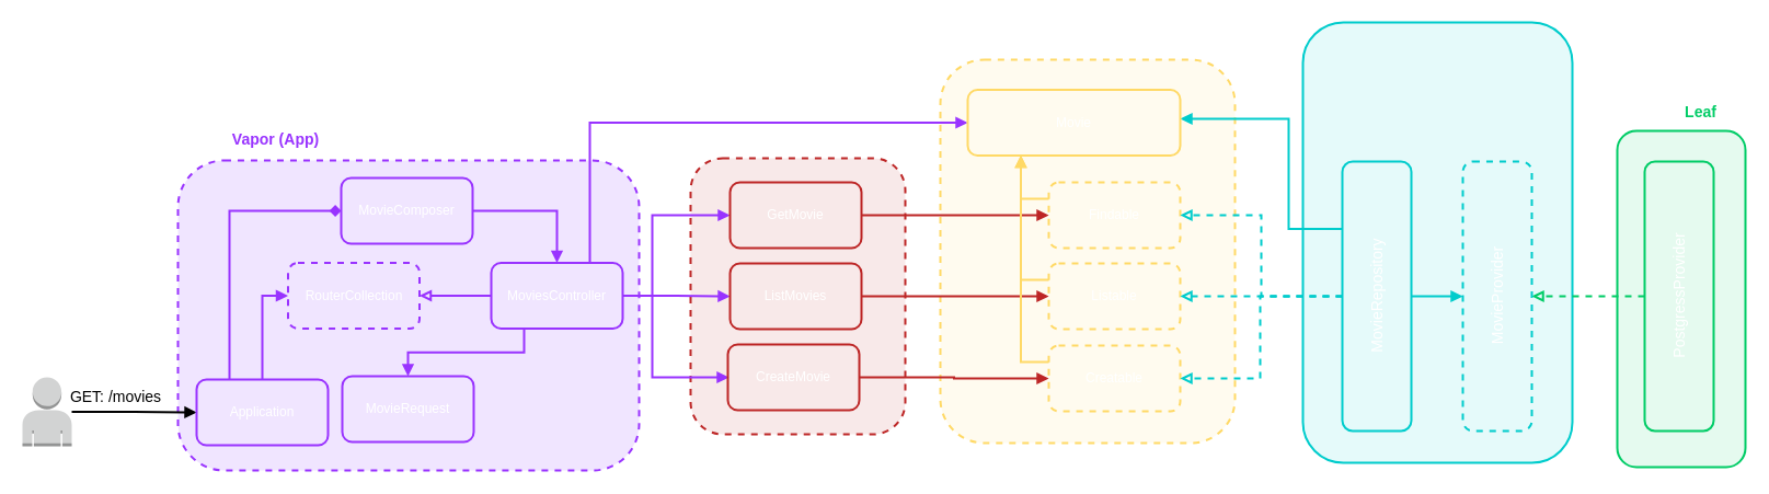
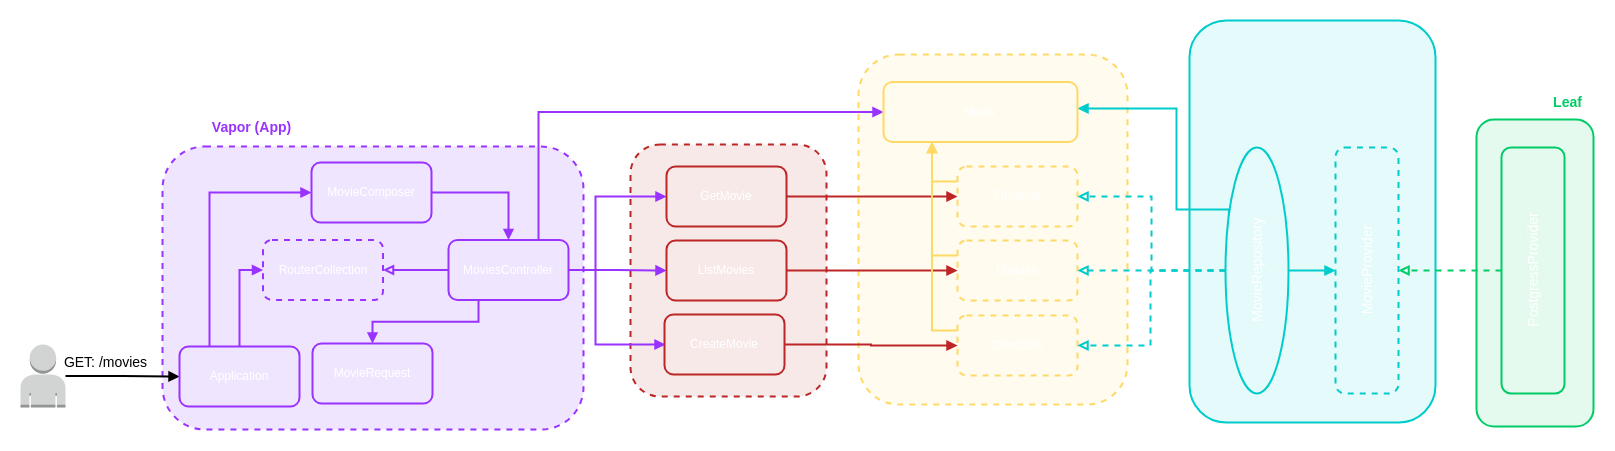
  <mxCell id="0" />
  <mxCell id="1" parent="0" />
  <mxCell id="2" value="" style="rounded=1;whiteSpace=wrap;html=1;strokeWidth=2;fillColor=#FFD966;fontColor=#ffffff;strokeColor=#FFD966;dashed=1;fillOpacity=10;" vertex="1" parent="1"><mxGeometry x="858" y="54" width="269" height="350" as="geometry" /></mxCell>
  <mxCell id="3" value="" style="rounded=1;whiteSpace=wrap;html=1;fontSize=14;fontColor=#ffffff;strokeColor=#00CC66;strokeWidth=2;fillColor=#00CC66;horizontal=0;fillOpacity=10;" vertex="1" parent="1"><mxGeometry x="1476" y="119" width="117" height="307" as="geometry" /></mxCell>
  <mxCell id="4" value="" style="rounded=1;whiteSpace=wrap;html=1;fontSize=14;fontColor=#ffffff;strokeColor=#00CCCC;strokeWidth=2;fillColor=#00CCCC;horizontal=0;fillOpacity=10;" vertex="1" parent="1"><mxGeometry x="1189" y="20" width="246" height="402" as="geometry" /></mxCell>
  <mxCell id="5" value="" style="rounded=1;whiteSpace=wrap;html=1;strokeWidth=2;fillColor=#BD2626;fontColor=#ffffff;strokeColor=#BD2626;dashed=1;fillOpacity=10;" vertex="1" parent="1"><mxGeometry x="630" y="144" width="196" height="252" as="geometry" /></mxCell>
  <mxCell id="6" value="" style="rounded=1;whiteSpace=wrap;html=1;fontSize=14;strokeWidth=2;fillColor=#6a00ff;dashed=1;fontColor=#ffffff;strokeColor=#9933FF;fillOpacity=10;" vertex="1" parent="1"><mxGeometry x="162" y="146" width="421" height="283" as="geometry" /></mxCell>
  <mxCell id="7" style="edgeStyle=orthogonalEdgeStyle;rounded=0;orthogonalLoop=1;jettySize=auto;html=1;entryX=0;entryY=0.5;entryDx=0;entryDy=0;endArrow=block;endFill=1;strokeWidth=2;" edge="1" parent="1" source="9" target="12"><mxGeometry relative="1" as="geometry" /></mxCell>
  <mxCell id="8" value="&lt;font style=&quot;font-size: 14px;&quot;&gt;GET: /movies&lt;/font&gt;" style="edgeLabel;html=1;align=center;verticalAlign=middle;resizable=0;points=[];" vertex="1" connectable="0" parent="7"><mxGeometry x="-0.014" y="1" relative="1" as="geometry"><mxPoint x="-17" y="-13" as="offset" /></mxGeometry></mxCell>
  <mxCell id="9" value="" style="outlineConnect=0;dashed=0;verticalLabelPosition=bottom;verticalAlign=top;align=center;html=1;shape=mxgraph.aws3.user;fillColor=#D2D3D3;gradientColor=none;strokeWidth=2;" vertex="1" parent="1"><mxGeometry x="20" y="344" width="45" height="63" as="geometry" /></mxCell>
- <mxCell id="10" style="edgeStyle=orthogonalEdgeStyle;rounded=0;orthogonalLoop=1;jettySize=auto;html=1;exitX=0.25;exitY=0;exitDx=0;exitDy=0;entryX=0;entryY=0.5;entryDx=0;entryDy=0;fontSize=14;fontColor=#00CCCC;endArrow=diamond;endFill=1;strokeColor=#9933FF;strokeWidth=2;" edge="1" parent="1" source="12" target="46"><mxGeometry relative="1" as="geometry" /></mxCell>
+ <mxCell id="10" style="edgeStyle=orthogonalEdgeStyle;rounded=0;orthogonalLoop=1;jettySize=auto;html=1;exitX=0.25;exitY=0;exitDx=0;exitDy=0;entryX=0;entryY=0.5;entryDx=0;entryDy=0;fontSize=14;fontColor=#00CCCC;endArrow=block;endFill=1;strokeColor=#9933FF;strokeWidth=2;" edge="1" parent="1" source="12" target="46"><mxGeometry relative="1" as="geometry" /></mxCell>
  <mxCell id="11" style="edgeStyle=orthogonalEdgeStyle;rounded=0;orthogonalLoop=1;jettySize=auto;html=1;exitX=0.5;exitY=0;exitDx=0;exitDy=0;entryX=0;entryY=0.5;entryDx=0;entryDy=0;fontSize=14;fontColor=#00CCCC;endArrow=block;endFill=1;strokeColor=#9933FF;strokeWidth=2;" edge="1" parent="1" source="12" target="47"><mxGeometry relative="1" as="geometry" /></mxCell>
  <mxCell id="12" value="Application" style="rounded=1;whiteSpace=wrap;html=1;strokeWidth=2;fillColor=none;fontColor=#ffffff;strokeColor=#9933FF;" vertex="1" parent="1"><mxGeometry x="179" y="346" width="120" height="60" as="geometry" /></mxCell>
  <mxCell id="13" style="edgeStyle=orthogonalEdgeStyle;rounded=0;orthogonalLoop=1;jettySize=auto;html=1;exitX=1;exitY=0.5;exitDx=0;exitDy=0;entryX=0;entryY=0.5;entryDx=0;entryDy=0;fontSize=14;fontColor=#9933FF;endArrow=block;endFill=1;strokeColor=#9933FF;strokeWidth=2;" edge="1" parent="1" source="19" target="22"><mxGeometry relative="1" as="geometry" /></mxCell>
  <mxCell id="14" style="edgeStyle=orthogonalEdgeStyle;rounded=0;orthogonalLoop=1;jettySize=auto;html=1;exitX=1;exitY=0.5;exitDx=0;exitDy=0;entryX=0;entryY=0.5;entryDx=0;entryDy=0;fontSize=14;fontColor=#9933FF;endArrow=block;endFill=1;strokeColor=#9933FF;strokeWidth=2;" edge="1" parent="1" source="19" target="26"><mxGeometry relative="1" as="geometry"><Array as="points"><mxPoint x="595" y="269" /><mxPoint x="595" y="196" /></Array></mxGeometry></mxCell>
  <mxCell id="15" style="edgeStyle=orthogonalEdgeStyle;rounded=0;orthogonalLoop=1;jettySize=auto;html=1;exitX=1;exitY=0.5;exitDx=0;exitDy=0;entryX=0;entryY=0.5;entryDx=0;entryDy=0;fontSize=14;fontColor=#9933FF;endArrow=block;endFill=1;strokeColor=#9933FF;strokeWidth=2;" edge="1" parent="1" source="19"><mxGeometry relative="1" as="geometry"><mxPoint x="529" y="269.5" as="sourcePoint" /><mxPoint x="665" y="344" as="targetPoint" /><Array as="points"><mxPoint x="595" y="270" /><mxPoint x="595" y="344" /></Array></mxGeometry></mxCell>
  <mxCell id="16" style="edgeStyle=orthogonalEdgeStyle;rounded=0;orthogonalLoop=1;jettySize=auto;html=1;exitX=0.75;exitY=0;exitDx=0;exitDy=0;entryX=0;entryY=0.5;entryDx=0;entryDy=0;fontSize=14;fontColor=#00CCCC;endArrow=block;endFill=1;strokeColor=#9933FF;strokeWidth=2;" edge="1" parent="1" source="19" target="43"><mxGeometry relative="1" as="geometry" /></mxCell>
  <mxCell id="17" style="edgeStyle=orthogonalEdgeStyle;rounded=0;orthogonalLoop=1;jettySize=auto;html=1;exitX=0.25;exitY=1;exitDx=0;exitDy=0;entryX=0.5;entryY=0;entryDx=0;entryDy=0;fontSize=14;fontColor=#00CCCC;endArrow=block;endFill=1;strokeColor=#9933FF;strokeWidth=2;" edge="1" parent="1" source="19" target="44"><mxGeometry relative="1" as="geometry" /></mxCell>
  <mxCell id="18" style="edgeStyle=orthogonalEdgeStyle;rounded=0;orthogonalLoop=1;jettySize=auto;html=1;exitX=0;exitY=0.5;exitDx=0;exitDy=0;entryX=1;entryY=0.5;entryDx=0;entryDy=0;fontSize=14;fontColor=#00CCCC;endArrow=block;endFill=0;strokeColor=#9933FF;strokeWidth=2;" edge="1" parent="1" source="19" target="47"><mxGeometry relative="1" as="geometry" /></mxCell>
  <mxCell id="19" value="MoviesController" style="rounded=1;whiteSpace=wrap;html=1;strokeWidth=2;fillColor=none;fontColor=#ffffff;strokeColor=#9933FF;" vertex="1" parent="1"><mxGeometry x="448" y="239.5" width="120" height="60" as="geometry" /></mxCell>
  <mxCell id="20" value="Vapor (App)" style="text;html=1;align=center;verticalAlign=middle;resizable=0;points=[];autosize=1;strokeColor=none;fillColor=none;fontSize=14;fontColor=#9933FF;fontStyle=1" vertex="1" parent="1"><mxGeometry x="206" y="116" width="89" height="21" as="geometry" /></mxCell>
  <mxCell id="21" style="edgeStyle=orthogonalEdgeStyle;rounded=0;orthogonalLoop=1;jettySize=auto;html=1;exitX=1;exitY=0.5;exitDx=0;exitDy=0;fontSize=14;fontColor=#9933FF;endArrow=block;endFill=1;strokeColor=#BD2626;strokeWidth=2;" edge="1" parent="1" source="22" target="30"><mxGeometry relative="1" as="geometry" /></mxCell>
  <mxCell id="22" value="ListMovies" style="rounded=1;whiteSpace=wrap;html=1;strokeWidth=2;fillColor=none;fontColor=#ffffff;strokeColor=#BD2626;" vertex="1" parent="1"><mxGeometry x="666" y="240" width="120" height="60" as="geometry" /></mxCell>
  <mxCell id="23" style="edgeStyle=orthogonalEdgeStyle;rounded=0;orthogonalLoop=1;jettySize=auto;html=1;exitX=1;exitY=0.5;exitDx=0;exitDy=0;fontSize=14;fontColor=#9933FF;endArrow=block;endFill=1;strokeColor=#BD2626;strokeWidth=2;" edge="1" parent="1" source="24" target="32"><mxGeometry relative="1" as="geometry" /></mxCell>
  <mxCell id="24" value="CreateMovie" style="rounded=1;whiteSpace=wrap;html=1;strokeWidth=2;fillColor=none;fontColor=#ffffff;strokeColor=#BD2626;" vertex="1" parent="1"><mxGeometry x="664" y="314" width="120" height="60" as="geometry" /></mxCell>
  <mxCell id="25" style="edgeStyle=orthogonalEdgeStyle;rounded=0;orthogonalLoop=1;jettySize=auto;html=1;exitX=1;exitY=0.5;exitDx=0;exitDy=0;entryX=0;entryY=0.5;entryDx=0;entryDy=0;fontSize=14;fontColor=#9933FF;endArrow=block;endFill=1;strokeColor=#BD2626;strokeWidth=2;" edge="1" parent="1" source="26" target="28"><mxGeometry relative="1" as="geometry" /></mxCell>
  <mxCell id="26" value="GetMovie" style="rounded=1;whiteSpace=wrap;html=1;strokeWidth=2;fillColor=none;fontColor=#ffffff;strokeColor=#BD2626;" vertex="1" parent="1"><mxGeometry x="666" y="166" width="120" height="60" as="geometry" /></mxCell>
  <mxCell id="27" style="edgeStyle=orthogonalEdgeStyle;rounded=0;orthogonalLoop=1;jettySize=auto;html=1;exitX=0;exitY=0.25;exitDx=0;exitDy=0;entryX=0.25;entryY=1;entryDx=0;entryDy=0;fontSize=14;fontColor=#00CCCC;endArrow=block;endFill=1;strokeColor=#FFD966;strokeWidth=2;" edge="1" parent="1" source="28" target="43"><mxGeometry relative="1" as="geometry" /></mxCell>
  <mxCell id="28" value="Findable" style="rounded=1;whiteSpace=wrap;html=1;strokeWidth=2;fillColor=none;fontColor=#ffffff;strokeColor=#FFD966;dashed=1;" vertex="1" parent="1"><mxGeometry x="957" y="166" width="120" height="60" as="geometry" /></mxCell>
  <mxCell id="29" style="edgeStyle=orthogonalEdgeStyle;rounded=0;orthogonalLoop=1;jettySize=auto;html=1;exitX=0;exitY=0.25;exitDx=0;exitDy=0;entryX=0.25;entryY=1;entryDx=0;entryDy=0;fontSize=14;fontColor=#00CCCC;endArrow=block;endFill=1;strokeColor=#FFD966;strokeWidth=2;" edge="1" parent="1" source="30" target="43"><mxGeometry relative="1" as="geometry" /></mxCell>
  <mxCell id="30" value="Listable" style="rounded=1;whiteSpace=wrap;html=1;strokeWidth=2;fillColor=none;fontColor=#ffffff;strokeColor=#FFD966;dashed=1;" vertex="1" parent="1"><mxGeometry x="957" y="240" width="120" height="60" as="geometry" /></mxCell>
  <mxCell id="31" style="edgeStyle=orthogonalEdgeStyle;rounded=0;orthogonalLoop=1;jettySize=auto;html=1;exitX=0;exitY=0.25;exitDx=0;exitDy=0;fontSize=14;fontColor=#00CCCC;endArrow=block;endFill=1;strokeColor=#FFD966;strokeWidth=2;entryX=0.25;entryY=1;entryDx=0;entryDy=0;" edge="1" parent="1" source="32" target="43"><mxGeometry relative="1" as="geometry" /></mxCell>
  <mxCell id="32" value="Creatable" style="rounded=1;whiteSpace=wrap;html=1;strokeWidth=2;fillColor=none;fontColor=#ffffff;strokeColor=#FFD966;dashed=1;" vertex="1" parent="1"><mxGeometry x="957" y="315" width="120" height="60" as="geometry" /></mxCell>
  <mxCell id="33" style="edgeStyle=orthogonalEdgeStyle;rounded=0;orthogonalLoop=1;jettySize=auto;html=1;exitX=0;exitY=0.5;exitDx=0;exitDy=0;fontSize=14;fontColor=#BD2626;endArrow=block;endFill=0;strokeColor=#00CCCC;strokeWidth=2;dashed=1;" edge="1" parent="1" source="38" target="30"><mxGeometry relative="1" as="geometry" /></mxCell>
  <mxCell id="34" style="edgeStyle=orthogonalEdgeStyle;rounded=0;orthogonalLoop=1;jettySize=auto;html=1;exitX=0;exitY=0.5;exitDx=0;exitDy=0;entryX=1;entryY=0.5;entryDx=0;entryDy=0;fontSize=14;fontColor=#BD2626;endArrow=block;endFill=0;strokeColor=#00CCCC;strokeWidth=2;dashed=1;" edge="1" parent="1" source="38" target="28"><mxGeometry relative="1" as="geometry"><Array as="points"><mxPoint x="1151" y="270" /><mxPoint x="1151" y="196" /></Array></mxGeometry></mxCell>
  <mxCell id="35" style="edgeStyle=orthogonalEdgeStyle;rounded=0;orthogonalLoop=1;jettySize=auto;html=1;exitX=0;exitY=0.5;exitDx=0;exitDy=0;entryX=1;entryY=0.5;entryDx=0;entryDy=0;fontSize=14;fontColor=#BD2626;endArrow=block;endFill=0;strokeColor=#00CCCC;strokeWidth=2;dashed=1;" edge="1" parent="1" source="38" target="32"><mxGeometry relative="1" as="geometry"><Array as="points"><mxPoint x="1150" y="270" /><mxPoint x="1150" y="345" /></Array></mxGeometry></mxCell>
  <mxCell id="36" style="edgeStyle=orthogonalEdgeStyle;rounded=0;orthogonalLoop=1;jettySize=auto;html=1;fontSize=14;fontColor=#BD2626;endArrow=block;endFill=1;strokeColor=#00CCCC;strokeWidth=2;" edge="1" parent="1" source="38" target="41"><mxGeometry relative="1" as="geometry" /></mxCell>
  <mxCell id="37" style="edgeStyle=orthogonalEdgeStyle;rounded=0;orthogonalLoop=1;jettySize=auto;html=1;exitX=0;exitY=0.25;exitDx=0;exitDy=0;fontSize=14;fontColor=#00CCCC;endArrow=block;endFill=1;strokeColor=#00CCCC;strokeWidth=2;" edge="1" parent="1" source="38" target="43"><mxGeometry relative="1" as="geometry"><Array as="points"><mxPoint x="1176" y="209" /><mxPoint x="1176" y="108" /></Array></mxGeometry></mxCell>
- <mxCell id="38" value="MovieRepository" style="rounded=1;whiteSpace=wrap;html=1;fontSize=14;fontColor=#ffffff;strokeColor=#00CCCC;strokeWidth=2;fillColor=none;horizontal=0;" vertex="1" parent="1"><mxGeometry x="1225" y="147" width="63" height="246" as="geometry" /></mxCell>
+ <mxCell id="38" value="MovieRepository" style="ellipse;whiteSpace=wrap;html=1;fontSize=14;fontColor=#ffffff;strokeColor=#00CCCC;strokeWidth=2;fillColor=none;horizontal=0;" vertex="1" parent="1"><mxGeometry x="1225" y="147" width="63" height="246" as="geometry" /></mxCell>
  <mxCell id="39" style="edgeStyle=orthogonalEdgeStyle;rounded=0;orthogonalLoop=1;jettySize=auto;html=1;exitX=0;exitY=0.5;exitDx=0;exitDy=0;entryX=1;entryY=0.5;entryDx=0;entryDy=0;fontSize=14;fontColor=#BD2626;endArrow=block;endFill=0;strokeColor=#00CC66;strokeWidth=2;dashed=1;" edge="1" parent="1" source="40" target="41"><mxGeometry relative="1" as="geometry" /></mxCell>
  <mxCell id="40" value="PostgressProvider" style="rounded=1;whiteSpace=wrap;html=1;fontSize=14;fontColor=#ffffff;strokeColor=#00CC66;strokeWidth=2;fillColor=none;horizontal=0;" vertex="1" parent="1"><mxGeometry x="1501" y="147" width="63" height="246" as="geometry" /></mxCell>
  <mxCell id="41" value="MovieProvider" style="rounded=1;whiteSpace=wrap;html=1;fontSize=14;fontColor=#ffffff;strokeColor=#00CCCC;strokeWidth=2;fillColor=none;horizontal=0;dashed=1;" vertex="1" parent="1"><mxGeometry x="1335" y="147" width="63" height="246" as="geometry" /></mxCell>
- <mxCell id="42" value="Leaf" style="text;html=1;align=center;verticalAlign=middle;resizable=0;points=[];autosize=1;strokeColor=none;fillColor=none;fontSize=14;fontColor=#00CC66;fontStyle=1" vertex="1" parent="1"><mxGeometry x="1532" y="91" width="39" height="21" as="geometry" /></mxCell>
+ <mxCell id="42" value="Leaf" style="text;html=1;align=center;verticalAlign=middle;resizable=0;points=[];autosize=1;strokeColor=none;fillColor=none;fontSize=14;fontColor=#00CC66;fontStyle=1" vertex="1" parent="1"><mxGeometry x="1547" y="91" width="39" height="21" as="geometry" /></mxCell>
  <mxCell id="43" value="Movie" style="rounded=1;whiteSpace=wrap;html=1;strokeWidth=2;fillColor=none;fontColor=#ffffff;strokeColor=#FFD966;" vertex="1" parent="1"><mxGeometry x="883" y="81.5" width="194" height="60" as="geometry" /></mxCell>
  <mxCell id="44" value="MovieRequest" style="rounded=1;whiteSpace=wrap;html=1;strokeWidth=2;fillColor=none;fontColor=#ffffff;strokeColor=#9933FF;" vertex="1" parent="1"><mxGeometry x="312" y="343" width="120" height="60" as="geometry" /></mxCell>
  <mxCell id="45" style="edgeStyle=orthogonalEdgeStyle;rounded=0;orthogonalLoop=1;jettySize=auto;html=1;exitX=1;exitY=0.5;exitDx=0;exitDy=0;entryX=0.5;entryY=0;entryDx=0;entryDy=0;fontSize=14;fontColor=#00CCCC;endArrow=block;endFill=1;strokeColor=#9933FF;strokeWidth=2;" edge="1" parent="1" source="46" target="19"><mxGeometry relative="1" as="geometry" /></mxCell>
  <mxCell id="46" value="MovieComposer" style="rounded=1;whiteSpace=wrap;html=1;strokeWidth=2;fillColor=none;fontColor=#ffffff;strokeColor=#9933FF;" vertex="1" parent="1"><mxGeometry x="311" y="162" width="120" height="60" as="geometry" /></mxCell>
  <mxCell id="47" value="RouterCollection" style="rounded=1;whiteSpace=wrap;html=1;strokeWidth=2;fillColor=none;fontColor=#ffffff;strokeColor=#9933FF;dashed=1;" vertex="1" parent="1"><mxGeometry x="262.5" y="239.5" width="120" height="60" as="geometry" /></mxCell>
